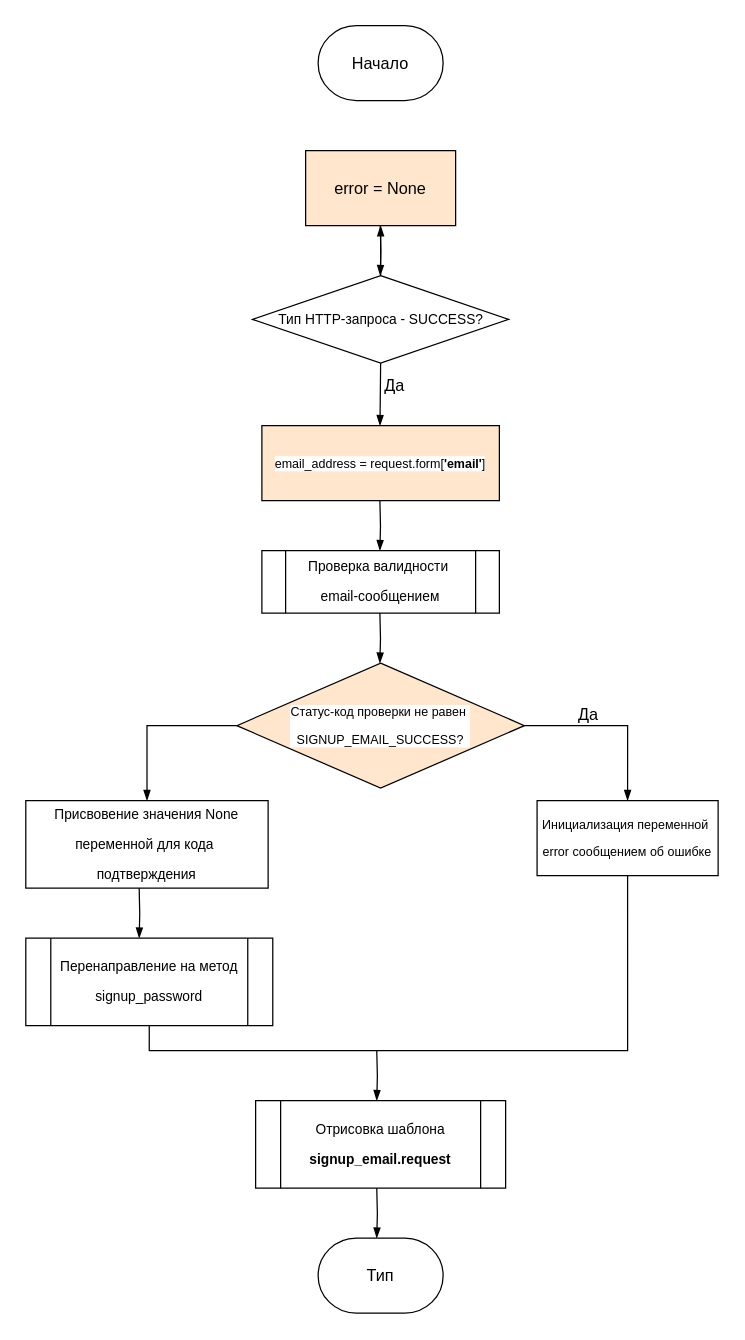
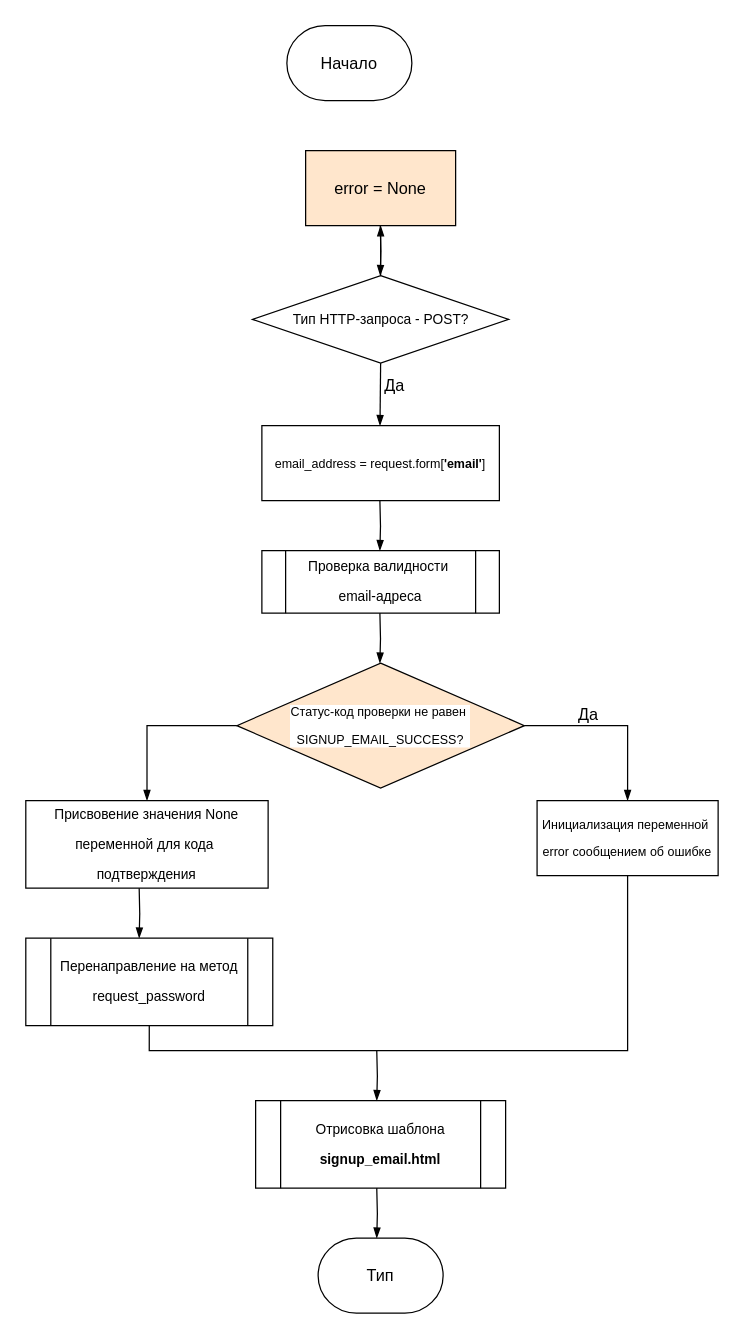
  <mxCell id="0" />
  <mxCell id="1" parent="0" />
- <mxCell id="2" value="Начало" style="strokeWidth=1;html=1;shape=mxgraph.flowchart.terminator;whiteSpace=wrap;fontFamily=Helvetica;fontSize=13;" vertex="1" parent="1"><mxGeometry x="254" y="20" width="100" height="60" as="geometry" /></mxCell>
+ <mxCell id="2" value="Начало" style="strokeWidth=1;html=1;shape=mxgraph.flowchart.terminator;whiteSpace=wrap;fontFamily=Helvetica;fontSize=13;" vertex="1" parent="1"><mxGeometry x="229" y="20" width="100" height="60" as="geometry" /></mxCell>
  <mxCell id="3" value="error = None" style="rounded=0;whiteSpace=wrap;html=1;fontFamily=Helvetica;fontSize=13;fillColor=#ffe6cc;" vertex="1" parent="1"><mxGeometry x="244" y="120" width="120" height="60" as="geometry" /></mxCell>
  <mxCell id="4" value="" style="edgeStyle=orthogonalEdgeStyle;rounded=0;orthogonalLoop=1;jettySize=auto;html=1;fontFamily=Helvetica;fontSize=11;fontColor=#000000;startArrow=none;startFill=0;endArrow=blockThin;endFill=1;" edge="1" parent="1" source="5" target="3"><mxGeometry relative="1" as="geometry" /></mxCell>
- <mxCell id="5" value="&lt;pre style=&quot;background-color: rgb(255 , 255 , 255) ; font-size: 11px&quot;&gt;&lt;pre&gt;&lt;font face=&quot;Helvetica&quot;&gt;Тип HTTP-запроса - SUCCESS?&lt;/font&gt;&lt;/pre&gt;&lt;/pre&gt;" style="rhombus;whiteSpace=wrap;html=1;fontFamily=Helvetica;fontSize=13;strokeWidth=1;" vertex="1" parent="1"><mxGeometry x="201.5" y="220" width="205" height="70" as="geometry" /></mxCell>
+ <mxCell id="5" value="&lt;pre style=&quot;background-color: rgb(255 , 255 , 255) ; font-size: 11px&quot;&gt;&lt;pre&gt;&lt;font face=&quot;Helvetica&quot;&gt;Тип HTTP-запроса - POST?&lt;/font&gt;&lt;/pre&gt;&lt;/pre&gt;" style="rhombus;whiteSpace=wrap;html=1;fontFamily=Helvetica;fontSize=13;strokeWidth=1;" vertex="1" parent="1"><mxGeometry x="201.5" y="220" width="205" height="70" as="geometry" /></mxCell>
  <mxCell id="6" style="edgeStyle=orthogonalEdgeStyle;rounded=0;orthogonalLoop=1;jettySize=auto;html=1;exitX=0.5;exitY=1;exitDx=0;exitDy=0;fontFamily=Helvetica;fontSize=13;endArrow=blockThin;endFill=1;startArrow=none;startFill=0;" edge="1" parent="1" source="5"><mxGeometry relative="1" as="geometry"><mxPoint x="303.5" y="310" as="sourcePoint" /><mxPoint x="303.5" y="340" as="targetPoint" /></mxGeometry></mxCell>
  <mxCell id="7" value="Да" style="edgeLabel;html=1;align=center;verticalAlign=middle;resizable=0;points=[];fontSize=13;fontFamily=Helvetica;fontColor=#000000;" vertex="1" connectable="0" parent="6"><mxGeometry x="-0.333" y="3" relative="1" as="geometry"><mxPoint x="8" as="offset" /></mxGeometry></mxCell>
- <mxCell id="8" value="&lt;pre style=&quot;background-color: rgb(255 , 255 , 255) ; font-size: 10px&quot;&gt;&lt;font face=&quot;Helvetica&quot;&gt;email_address =&amp;nbsp;&lt;span style=&quot;white-space: normal&quot;&gt;request.form[&lt;/span&gt;&lt;span style=&quot;white-space: normal ; font-weight: bold&quot;&gt;'email'&lt;/span&gt;&lt;span style=&quot;white-space: normal&quot;&gt;]&lt;/span&gt;&lt;/font&gt;&lt;/pre&gt;" style="rounded=0;whiteSpace=wrap;html=1;fontFamily=Helvetica;fontSize=13;fontColor=#000000;strokeWidth=1;fillColor=#ffe6cc;" vertex="1" parent="1"><mxGeometry x="209" y="340" width="190" height="60" as="geometry" /></mxCell>
+ <mxCell id="8" value="&lt;pre style=&quot;background-color: rgb(255 , 255 , 255) ; font-size: 10px&quot;&gt;&lt;font face=&quot;Helvetica&quot;&gt;email_address =&amp;nbsp;&lt;span style=&quot;white-space: normal&quot;&gt;request.form[&lt;/span&gt;&lt;span style=&quot;white-space: normal ; font-weight: bold&quot;&gt;'email'&lt;/span&gt;&lt;span style=&quot;white-space: normal&quot;&gt;]&lt;/span&gt;&lt;/font&gt;&lt;/pre&gt;" style="rounded=0;whiteSpace=wrap;html=1;fontFamily=Helvetica;fontSize=13;fontColor=#000000;strokeWidth=1;" vertex="1" parent="1"><mxGeometry x="209" y="340" width="190" height="60" as="geometry" /></mxCell>
  <mxCell id="9" style="edgeStyle=orthogonalEdgeStyle;rounded=0;orthogonalLoop=1;jettySize=auto;html=1;exitX=0.5;exitY=1;exitDx=0;exitDy=0;exitPerimeter=0;fontFamily=Helvetica;fontSize=13;endArrow=blockThin;endFill=1;startArrow=none;startFill=0;" edge="1" parent="1"><mxGeometry relative="1" as="geometry"><mxPoint x="303.71" y="180" as="sourcePoint" /><mxPoint x="303.71" y="220" as="targetPoint" /></mxGeometry></mxCell>
- <mxCell id="10" value="&lt;pre style=&quot;background-color: rgb(255 , 255 , 255)&quot;&gt;&lt;pre&gt;&lt;font face=&quot;Helvetica&quot;&gt;Проверка валидности &lt;/font&gt;&lt;br&gt;&lt;/pre&gt;&lt;pre&gt;&lt;font face=&quot;Helvetica&quot;&gt;email-сообщением&lt;/font&gt;&lt;/pre&gt;&lt;/pre&gt;" style="shape=process;whiteSpace=wrap;html=1;backgroundOutline=1;fontFamily=Helvetica;fontSize=11;fontColor=#000000;strokeWidth=1;" vertex="1" parent="1"><mxGeometry x="209" y="440" width="190" height="50" as="geometry" /></mxCell>
+ <mxCell id="10" value="&lt;pre style=&quot;background-color: rgb(255 , 255 , 255)&quot;&gt;&lt;pre&gt;&lt;font face=&quot;Helvetica&quot;&gt;Проверка валидности &lt;/font&gt;&lt;br&gt;&lt;/pre&gt;&lt;pre&gt;&lt;font face=&quot;Helvetica&quot;&gt;email-адреса&lt;/font&gt;&lt;/pre&gt;&lt;/pre&gt;" style="shape=process;whiteSpace=wrap;html=1;backgroundOutline=1;fontFamily=Helvetica;fontSize=11;fontColor=#000000;strokeWidth=1;" vertex="1" parent="1"><mxGeometry x="209" y="440" width="190" height="50" as="geometry" /></mxCell>
  <mxCell id="11" style="edgeStyle=orthogonalEdgeStyle;rounded=0;orthogonalLoop=1;jettySize=auto;html=1;exitX=0.5;exitY=1;exitDx=0;exitDy=0;exitPerimeter=0;fontFamily=Helvetica;fontSize=13;endArrow=blockThin;endFill=1;startArrow=none;startFill=0;" edge="1" parent="1"><mxGeometry relative="1" as="geometry"><mxPoint x="303.41" y="400" as="sourcePoint" /><mxPoint x="303.41" y="440" as="targetPoint" /></mxGeometry></mxCell>
  <mxCell id="12" style="edgeStyle=orthogonalEdgeStyle;rounded=0;orthogonalLoop=1;jettySize=auto;html=1;exitX=0.5;exitY=1;exitDx=0;exitDy=0;exitPerimeter=0;fontFamily=Helvetica;fontSize=13;endArrow=blockThin;endFill=1;startArrow=none;startFill=0;" edge="1" parent="1"><mxGeometry relative="1" as="geometry"><mxPoint x="303.41" y="490" as="sourcePoint" /><mxPoint x="303.41" y="530" as="targetPoint" /></mxGeometry></mxCell>
  <mxCell id="13" style="edgeStyle=orthogonalEdgeStyle;rounded=0;orthogonalLoop=1;jettySize=auto;html=1;fontFamily=Helvetica;fontSize=10;fontColor=#000000;startArrow=none;startFill=0;endArrow=blockThin;endFill=1;exitX=0;exitY=0.5;exitDx=0;exitDy=0;" edge="1" parent="1" source="14" target="25"><mxGeometry relative="1" as="geometry" /></mxCell>
  <mxCell id="14" value="&lt;pre style=&quot;background-color: rgb(255 , 255 , 255) ; font-size: 10px&quot;&gt;&lt;pre&gt;&lt;pre&gt;&lt;pre&gt;&lt;font style=&quot;font-size: 10px&quot; face=&quot;Helvetica&quot;&gt;&lt;font style=&quot;font-size: 10px&quot;&gt;Статус-код проверки не равен &lt;/font&gt;&lt;font style=&quot;font-size: 10px&quot;&gt;&lt;br&gt;&lt;/font&gt;&lt;/font&gt;&lt;/pre&gt;&lt;pre&gt;&lt;font style=&quot;font-size: 10px&quot; face=&quot;Helvetica&quot;&gt;SIGNUP_EMAIL_SUCCESS?&lt;/font&gt;&lt;/pre&gt;&lt;/pre&gt;&lt;/pre&gt;&lt;/pre&gt;" style="rhombus;whiteSpace=wrap;html=1;fontFamily=Helvetica;fontSize=13;strokeWidth=1;fillColor=#ffe6cc;" vertex="1" parent="1"><mxGeometry x="189" y="530" width="229.99" height="100" as="geometry" /></mxCell>
  <mxCell id="15" style="edgeStyle=orthogonalEdgeStyle;rounded=0;orthogonalLoop=1;jettySize=auto;html=1;exitX=1;exitY=0.5;exitDx=0;exitDy=0;fontFamily=Helvetica;fontSize=13;endArrow=blockThin;endFill=1;startArrow=none;startFill=0;entryX=0.5;entryY=0;entryDx=0;entryDy=0;" edge="1" parent="1" source="14" target="17"><mxGeometry relative="1" as="geometry"><mxPoint x="464" y="580" as="sourcePoint" /><mxPoint x="464" y="620" as="targetPoint" /></mxGeometry></mxCell>
  <mxCell id="16" value="&lt;font style=&quot;font-size: 13px&quot;&gt;Да&lt;/font&gt;" style="edgeLabel;html=1;align=center;verticalAlign=middle;resizable=0;points=[];fontSize=11;fontFamily=Helvetica;fontColor=#000000;" vertex="1" connectable="0" parent="15"><mxGeometry x="-0.244" y="3" relative="1" as="geometry"><mxPoint x="-3" y="-7" as="offset" /></mxGeometry></mxCell>
  <mxCell id="17" value="&lt;pre style=&quot;font-size: 10px ; background-color: rgb(255 , 255 , 255)&quot;&gt;&lt;pre&gt;&lt;font face=&quot;Helvetica&quot;&gt;Инициализация переменной &lt;/font&gt;&lt;/pre&gt;&lt;pre&gt;&lt;font face=&quot;Helvetica&quot;&gt;error сообщением об ошибке&lt;/font&gt;&lt;/pre&gt;&lt;/pre&gt;" style="rounded=0;whiteSpace=wrap;html=1;fontFamily=Helvetica;fontSize=13;" vertex="1" parent="1"><mxGeometry x="429.16" y="640" width="144.84" height="60" as="geometry" /></mxCell>
  <mxCell id="18" style="edgeStyle=orthogonalEdgeStyle;rounded=0;orthogonalLoop=1;jettySize=auto;html=1;exitX=0.5;exitY=1;exitDx=0;exitDy=0;exitPerimeter=0;fontFamily=Helvetica;fontSize=13;endArrow=blockThin;endFill=1;startArrow=none;startFill=0;" edge="1" parent="1"><mxGeometry relative="1" as="geometry"><mxPoint x="110.84" y="710" as="sourcePoint" /><mxPoint x="110.84" y="750" as="targetPoint" /></mxGeometry></mxCell>
  <mxCell id="19" style="edgeStyle=orthogonalEdgeStyle;rounded=0;orthogonalLoop=1;jettySize=auto;html=1;exitX=0.5;exitY=1;exitDx=0;exitDy=0;fontFamily=Helvetica;fontSize=13;endArrow=none;endFill=0;startArrow=none;startFill=0;entryX=0.5;entryY=1;entryDx=0;entryDy=0;" edge="1" parent="1" source="17" target="21"><mxGeometry relative="1" as="geometry"><mxPoint x="496.23" y="780" as="sourcePoint" /><mxPoint x="496.23" y="820" as="targetPoint" /></mxGeometry></mxCell>
- <mxCell id="20" value="&lt;pre style=&quot;background-color: rgb(255 , 255 , 255) ; font-size: 11px&quot;&gt;&lt;pre&gt;&lt;pre&gt;&lt;pre&gt;&lt;font face=&quot;Helvetica&quot;&gt;Отрисовка шаблона&lt;/font&gt;&lt;/pre&gt;&lt;pre&gt;&lt;span style=&quot;font-weight: bold&quot;&gt;&lt;font face=&quot;Helvetica&quot;&gt;signup_email.request&lt;/font&gt;&lt;/span&gt;&lt;/pre&gt;&lt;/pre&gt;&lt;/pre&gt;&lt;/pre&gt;" style="shape=process;whiteSpace=wrap;html=1;backgroundOutline=1;fontFamily=Helvetica;fontSize=13;fontColor=#000000;strokeWidth=1;" vertex="1" parent="1"><mxGeometry x="204" y="880" width="200" height="70" as="geometry" /></mxCell>
- <mxCell id="21" value="&lt;pre style=&quot;background-color: rgb(255 , 255 , 255) ; font-size: 11px&quot;&gt;&lt;pre&gt;&lt;pre&gt;&lt;pre&gt;&lt;pre&gt;&lt;font face=&quot;Helvetica&quot;&gt;Перенаправление на метод&lt;/font&gt;&lt;/pre&gt;&lt;pre&gt;&lt;font face=&quot;Helvetica&quot;&gt;signup_password&lt;/font&gt;&lt;/pre&gt;&lt;/pre&gt;&lt;/pre&gt;&lt;/pre&gt;&lt;/pre&gt;" style="shape=process;whiteSpace=wrap;html=1;backgroundOutline=1;fontFamily=Helvetica;fontSize=13;fontColor=#000000;strokeWidth=1;" vertex="1" parent="1"><mxGeometry x="20.14" y="750" width="197.57" height="70" as="geometry" /></mxCell>
+ <mxCell id="20" value="&lt;pre style=&quot;background-color: rgb(255 , 255 , 255) ; font-size: 11px&quot;&gt;&lt;pre&gt;&lt;pre&gt;&lt;pre&gt;&lt;font face=&quot;Helvetica&quot;&gt;Отрисовка шаблона&lt;/font&gt;&lt;/pre&gt;&lt;pre&gt;&lt;span style=&quot;font-weight: bold&quot;&gt;&lt;font face=&quot;Helvetica&quot;&gt;signup_email.html&lt;/font&gt;&lt;/span&gt;&lt;/pre&gt;&lt;/pre&gt;&lt;/pre&gt;&lt;/pre&gt;" style="shape=process;whiteSpace=wrap;html=1;backgroundOutline=1;fontFamily=Helvetica;fontSize=13;fontColor=#000000;strokeWidth=1;" vertex="1" parent="1"><mxGeometry x="204" y="880" width="200" height="70" as="geometry" /></mxCell>
+ <mxCell id="21" value="&lt;pre style=&quot;background-color: rgb(255 , 255 , 255) ; font-size: 11px&quot;&gt;&lt;pre&gt;&lt;pre&gt;&lt;pre&gt;&lt;pre&gt;&lt;font face=&quot;Helvetica&quot;&gt;Перенаправление на метод&lt;/font&gt;&lt;/pre&gt;&lt;pre&gt;&lt;font face=&quot;Helvetica&quot;&gt;request_password&lt;/font&gt;&lt;/pre&gt;&lt;/pre&gt;&lt;/pre&gt;&lt;/pre&gt;&lt;/pre&gt;" style="shape=process;whiteSpace=wrap;html=1;backgroundOutline=1;fontFamily=Helvetica;fontSize=13;fontColor=#000000;strokeWidth=1;" vertex="1" parent="1"><mxGeometry x="20.14" y="750" width="197.57" height="70" as="geometry" /></mxCell>
  <mxCell id="22" style="edgeStyle=orthogonalEdgeStyle;rounded=0;orthogonalLoop=1;jettySize=auto;html=1;exitX=0.5;exitY=1;exitDx=0;exitDy=0;exitPerimeter=0;fontFamily=Helvetica;fontSize=13;endArrow=blockThin;endFill=1;startArrow=none;startFill=0;" edge="1" parent="1"><mxGeometry relative="1" as="geometry"><mxPoint x="300.91" y="840" as="sourcePoint" /><mxPoint x="300.91" y="880" as="targetPoint" /></mxGeometry></mxCell>
  <mxCell id="23" style="edgeStyle=orthogonalEdgeStyle;rounded=0;orthogonalLoop=1;jettySize=auto;html=1;exitX=0.5;exitY=1;exitDx=0;exitDy=0;exitPerimeter=0;fontFamily=Helvetica;fontSize=13;endArrow=blockThin;endFill=1;startArrow=none;startFill=0;" edge="1" parent="1"><mxGeometry relative="1" as="geometry"><mxPoint x="300.91" y="950" as="sourcePoint" /><mxPoint x="300.91" y="990" as="targetPoint" /></mxGeometry></mxCell>
  <mxCell id="24" value="Тип" style="strokeWidth=1;html=1;shape=mxgraph.flowchart.terminator;whiteSpace=wrap;fontFamily=Helvetica;fontSize=13;" vertex="1" parent="1"><mxGeometry x="254" y="990" width="100" height="60" as="geometry" /></mxCell>
  <mxCell id="25" value="&lt;pre style=&quot;background-color: rgb(255 , 255 , 255)&quot;&gt;&lt;font face=&quot;Helvetica&quot;&gt;Присвовение значения None&lt;/font&gt;&lt;/pre&gt;&lt;pre style=&quot;background-color: rgb(255 , 255 , 255)&quot;&gt;&lt;font face=&quot;Helvetica&quot;&gt;переменной для кода&amp;nbsp;&lt;/font&gt;&lt;/pre&gt;&lt;pre style=&quot;background-color: rgb(255 , 255 , 255)&quot;&gt;&lt;font face=&quot;Helvetica&quot;&gt;подтверждения&lt;/font&gt;&lt;/pre&gt;" style="rounded=0;whiteSpace=wrap;html=1;fontFamily=Helvetica;fontSize=11;fontColor=#000000;strokeWidth=1;" vertex="1" parent="1"><mxGeometry x="20.14" y="640" width="193.86" height="70" as="geometry" /></mxCell>
